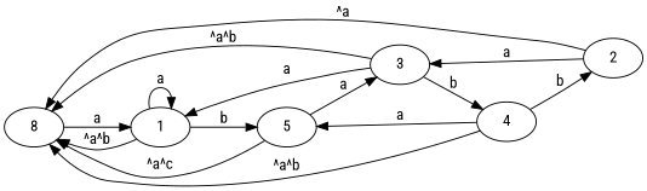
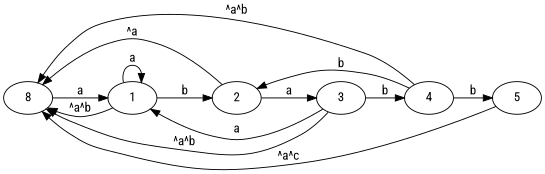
  digraph {
    fontname="Roboto Condensed"
    nslimit=6
    rankdir=LR
    node [fontname="Roboto Condensed"]
    edge [fontname="Roboto Condensed" weight=0]
    n1 [label=8]
    1
    2
    3
    4
    5
    subgraph sub_1 {
      n1
      1
      2
      3
      4
      5
    }
    n1 -> 1 [label=a weight=""]
    1 -> n1 [label="^a^b"]
    1 -> 1 [label=a]
-   1 -> 5 [label=b weight=""]
+   1 -> 2 [label=b weight=""]
    2 -> n1 [label="^a"]
    2 -> 3 [label=a weight=""]
    3 -> n1 [label="^a^b"]
    3 -> 1 [label=a]
    3 -> 4 [label=b weight=""]
    4 -> n1 [label="^a^b"]
    4 -> 2 [label=b]
-   4 -> 5 [label=a weight=""]
+   4 -> 5 [label=b weight=""]
    5 -> n1 [label="^a^c"]
-   5 -> 3 [label=a]
  }
